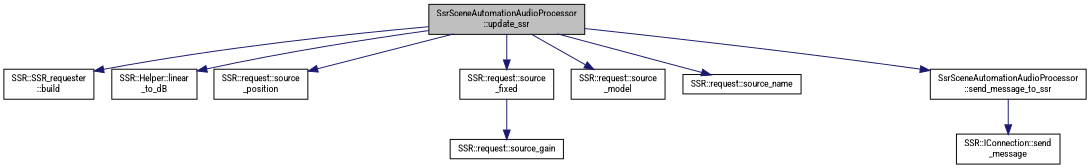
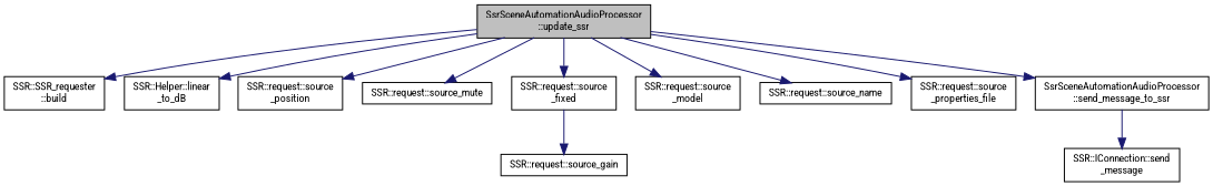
  digraph {
    fontname="Roboto Condensed"
    rankdir=TB
    node [color=black fillcolor=white fontname="Roboto Condensed" fontsize=10 shape=record style=filled]
    edge [color=midnightblue fontname="Roboto Condensed" fontsize=10 labelfontname=Helvetica labelfontsize=10 style=solid]
    n1 [fillcolor=grey75 fontcolor=black height=0.2 label="SsrSceneAutomationAudioProcessor\l::update_ssr" width=0.4]
    n2 [height=0.2 label="SSR::SSR_requester\l::build" width=0.4]
    n3 [height=0.2 label="SSR::Helper::linear\l_to_dB" width=0.4]
    n4 [height=0.2 label="SSR::request::source\l_position" width=0.4]
+   n5 [height=0.2 label="SSR::request::source_mute" width=0.4]
    n6 [height=0.2 label="SSR::request::source\l_fixed" width=0.4]
    n7 [height=0.2 label="SSR::request::source\l_model" width=0.4]
    n8 [height=0.2 label="SSR::request::source_name" width=0.4]
+   n9 [height=0.2 label="SSR::request::source\l_properties_file" width=0.4]
    n10 [height=0.2 label="SsrSceneAutomationAudioProcessor\l::send_message_to_ssr" width=0.4]
    n11 [height=0.2 label="SSR::request::source_gain" width=0.4]
    n12 [height=0.2 label="SSR::IConnection::send\l_message" width=0.4]
    n1 -> n2
    n1 -> n3
    n1 -> n4
+   n1 -> n5
    n1 -> n6
    n1 -> n7
    n1 -> n8
+   n1 -> n9
    n1 -> n10
    n6 -> n11
    n10 -> n12
  }
